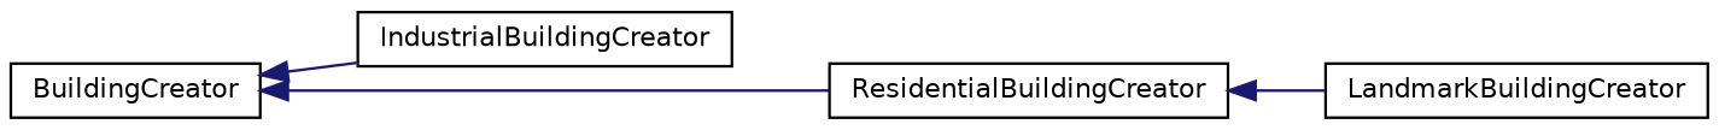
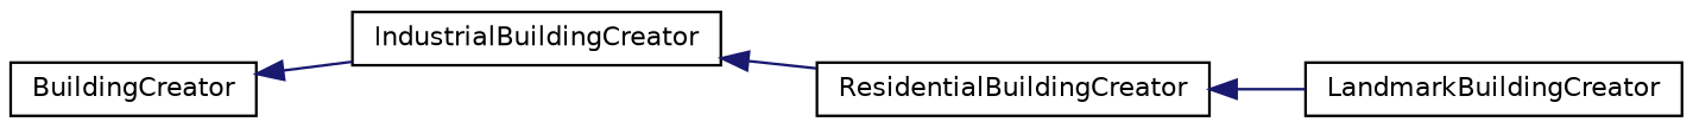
  digraph {
    rankdir=LR
    node [color=black fillcolor=white fontname=Helvetica fontsize=10 shape=record style=filled]
    edge [color=midnightblue dir=back fontname=Helvetica fontsize=10 labelfontname=Helvetica labelfontsize=10 style=solid]
    n1 [height=0.2 label=BuildingCreator width=0.4]
    n2 [height=0.2 label=IndustrialBuildingCreator width=0.4]
    n3 [height=0.2 label=ResidentialBuildingCreator width=0.4]
    n4 [height=0.2 label=LandmarkBuildingCreator width=0.4]
    n1 -> n2
-   n1 -> n3
+   n2 -> n3
    n3 -> n4
  }
